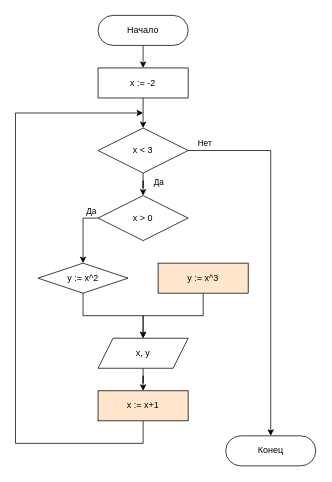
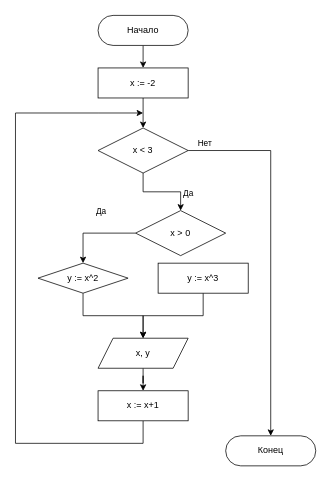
  <mxCell id="0" />
  <mxCell id="1" parent="0" />
  <mxCell id="2" style="edgeStyle=orthogonalEdgeStyle;rounded=0;orthogonalLoop=1;jettySize=auto;html=1;strokeWidth=1;" parent="1" source="3" edge="1"><mxGeometry relative="1" as="geometry"><mxPoint x="190" y="90" as="targetPoint" /></mxGeometry></mxCell>
  <mxCell id="3" value="Начало" style="rounded=1;whiteSpace=wrap;html=1;arcSize=50;strokeWidth=1;" parent="1" vertex="1"><mxGeometry x="130" y="20" width="120" height="40" as="geometry" /></mxCell>
  <mxCell id="4" style="edgeStyle=orthogonalEdgeStyle;rounded=0;orthogonalLoop=1;jettySize=auto;html=1;entryX=0.5;entryY=0;entryDx=0;entryDy=0;" parent="1" source="5" target="7" edge="1"><mxGeometry relative="1" as="geometry" /></mxCell>
  <mxCell id="5" value="y := x^2" style="rhombus;whiteSpace=wrap;html=1;strokeWidth=1;" parent="1" vertex="1"><mxGeometry x="50" y="350" width="120" height="40" as="geometry" /></mxCell>
  <mxCell id="6" style="edgeStyle=orthogonalEdgeStyle;rounded=0;orthogonalLoop=1;jettySize=auto;html=1;" edge="1" parent="1" source="7" target="22"><mxGeometry relative="1" as="geometry" /></mxCell>
  <mxCell id="7" value="x, y" style="shape=parallelogram;perimeter=parallelogramPerimeter;whiteSpace=wrap;html=1;fixedSize=1;strokeWidth=1;" parent="1" vertex="1"><mxGeometry x="130" y="450" width="120" height="40" as="geometry" /></mxCell>
  <mxCell id="8" value="Конец" style="rounded=1;whiteSpace=wrap;html=1;arcSize=50;strokeWidth=1;" parent="1" vertex="1"><mxGeometry x="300" y="580" width="120" height="40" as="geometry" /></mxCell>
  <mxCell id="9" style="edgeStyle=orthogonalEdgeStyle;rounded=0;orthogonalLoop=1;jettySize=auto;html=1;entryX=0.5;entryY=0;entryDx=0;entryDy=0;" edge="1" parent="1" source="13" target="8"><mxGeometry relative="1" as="geometry" /></mxCell>
  <mxCell id="10" value="Нет" style="edgeLabel;html=1;align=center;verticalAlign=middle;resizable=0;points=[];" vertex="1" connectable="0" parent="9"><mxGeometry x="-0.602" y="1" relative="1" as="geometry"><mxPoint x="-77" y="-9" as="offset" /></mxGeometry></mxCell>
  <mxCell id="11" style="edgeStyle=orthogonalEdgeStyle;rounded=0;orthogonalLoop=1;jettySize=auto;html=1;" edge="1" parent="1" source="13" target="20"><mxGeometry relative="1" as="geometry" /></mxCell>
  <mxCell id="12" value="Да" style="edgeLabel;html=1;align=center;verticalAlign=middle;resizable=0;points=[];" vertex="1" connectable="0" parent="11"><mxGeometry x="0.264" y="-1" relative="1" as="geometry"><mxPoint x="21" as="offset" /></mxGeometry></mxCell>
  <mxCell id="13" value="x &amp;lt; 3" style="strokeWidth=1;html=1;shape=mxgraph.flowchart.decision;whiteSpace=wrap;" parent="1" vertex="1"><mxGeometry x="130" y="170" width="120" height="60" as="geometry" /></mxCell>
  <mxCell id="14" style="edgeStyle=orthogonalEdgeStyle;rounded=0;orthogonalLoop=1;jettySize=auto;html=1;" parent="1" source="15" target="7" edge="1"><mxGeometry relative="1" as="geometry" /></mxCell>
- <mxCell id="15" value="y := x^3" style="rounded=0;whiteSpace=wrap;html=1;strokeWidth=1;fillColor=#ffe6cc;" parent="1" vertex="1"><mxGeometry x="210" y="350" width="120" height="40" as="geometry" /></mxCell>
+ <mxCell id="15" value="y := x^3" style="rounded=0;whiteSpace=wrap;html=1;strokeWidth=1;" parent="1" vertex="1"><mxGeometry x="210" y="350" width="120" height="40" as="geometry" /></mxCell>
  <mxCell id="16" style="edgeStyle=orthogonalEdgeStyle;rounded=0;orthogonalLoop=1;jettySize=auto;html=1;" edge="1" parent="1" source="17" target="13"><mxGeometry relative="1" as="geometry" /></mxCell>
  <mxCell id="17" value="x := -2" style="rounded=0;whiteSpace=wrap;html=1;strokeWidth=1;" vertex="1" parent="1"><mxGeometry x="130" y="90" width="120" height="40" as="geometry" /></mxCell>
  <mxCell id="18" style="edgeStyle=orthogonalEdgeStyle;rounded=0;orthogonalLoop=1;jettySize=auto;html=1;exitX=0;exitY=0.5;exitDx=0;exitDy=0;exitPerimeter=0;" edge="1" parent="1" source="20" target="5"><mxGeometry relative="1" as="geometry" /></mxCell>
  <mxCell id="19" value="Да" style="edgeLabel;html=1;align=center;verticalAlign=middle;resizable=0;points=[];" vertex="1" connectable="0" parent="18"><mxGeometry x="0.015" y="1" relative="1" as="geometry"><mxPoint x="9" y="-31" as="offset" /></mxGeometry></mxCell>
- <mxCell id="20" value="x &amp;gt; 0" style="strokeWidth=1;html=1;shape=mxgraph.flowchart.decision;whiteSpace=wrap;" vertex="1" parent="1"><mxGeometry x="130" y="260" width="120" height="60" as="geometry" /></mxCell>
+ <mxCell id="20" value="x &amp;gt; 0" style="strokeWidth=1;html=1;shape=mxgraph.flowchart.decision;whiteSpace=wrap;" vertex="1" parent="1"><mxGeometry x="180" y="280" width="120" height="60" as="geometry" /></mxCell>
  <mxCell id="21" style="edgeStyle=orthogonalEdgeStyle;rounded=0;orthogonalLoop=1;jettySize=auto;html=1;exitX=0.5;exitY=1;exitDx=0;exitDy=0;" edge="1" parent="1" source="22"><mxGeometry relative="1" as="geometry"><mxPoint x="190" y="150" as="targetPoint" /><Array as="points"><mxPoint x="190" y="590" /><mxPoint x="20" y="590" /><mxPoint x="20" y="150" /><mxPoint x="130" y="150" /></Array></mxGeometry></mxCell>
- <mxCell id="22" value="x := x+1" style="rounded=0;whiteSpace=wrap;html=1;strokeWidth=1;fillColor=#ffe6cc;" vertex="1" parent="1"><mxGeometry x="130" y="520" width="120" height="40" as="geometry" /></mxCell>
+ <mxCell id="22" value="x := x+1" style="rounded=0;whiteSpace=wrap;html=1;strokeWidth=1;" vertex="1" parent="1"><mxGeometry x="130" y="520" width="120" height="40" as="geometry" /></mxCell>
